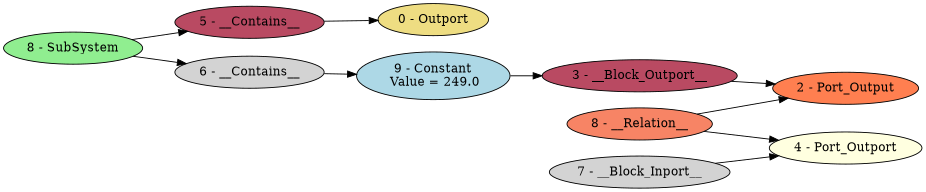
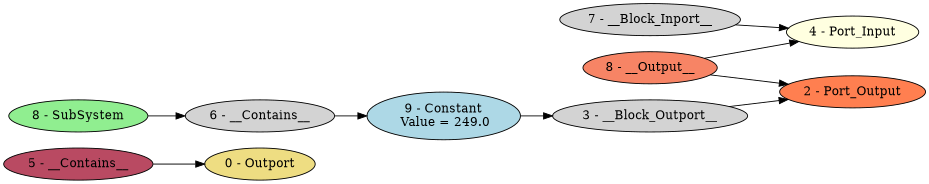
  digraph {
    rankdir=LR
    node [fillcolor=lightgray style=filled]
    "0 - Outport" [fillcolor=lightgoldenrod]
    "7 - __Block_Inport__"
-   "4 - Port_Input" [fillcolor=lightyellow label="4 - Port_Outport"]
+   "4 - Port_Input" [fillcolor=lightyellow]
    n4 [fillcolor=lightgreen label="8 - SubSystem"]
    "5 - __Contains__" [fillcolor="#b94a62"]
    "6 - __Contains__"
    "9 - Constant\n Value = 249.0" [fillcolor=lightblue]
    "2 - Port_Output" [fillcolor=coral]
-   "8 - __Relation__" [fillcolor="#f78465"]
-   "3 - __Block_Outport__" [fillcolor="#b94a62"]
+   "8 - __Relation__" [fillcolor="#f78465" label="8 - __Output__"]
+   "3 - __Block_Outport__"
    "7 - __Block_Inport__" -> "4 - Port_Input"
-   n4 -> "5 - __Contains__"
    n4 -> "6 - __Contains__"
    "5 - __Contains__" -> "0 - Outport"
    "6 - __Contains__" -> "9 - Constant\n Value = 249.0"
    "9 - Constant\n Value = 249.0" -> "3 - __Block_Outport__"
    "8 - __Relation__" -> "4 - Port_Input"
    "8 - __Relation__" -> "2 - Port_Output"
    "3 - __Block_Outport__" -> "2 - Port_Output"
  }
